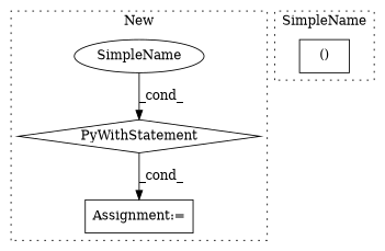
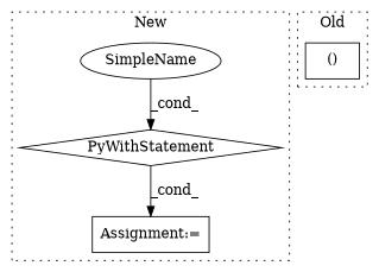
  digraph {
    node [shape=box]
    n1 [a=104 l="10,2" label=PyWithStatement s="5330,5404" shape=diamond]
    n2 [a=42 label=SimpleName shape=ellipse]
    n3 [a=7 l=1 label="Assignment:=" s=5429]
    n4 [a=106 l=34 label="()" s=4755]
    subgraph cluster_1 {
      label=New
      style=dotted
      n1
      n2
      n3
    }
    subgraph cluster_2 {
-     label=SimpleName
+     label=Old
      style=dotted
      n4
    }
    n1 -> n3 [label=_cond_]
    n2 -> n1 [label=_cond_]
  }
